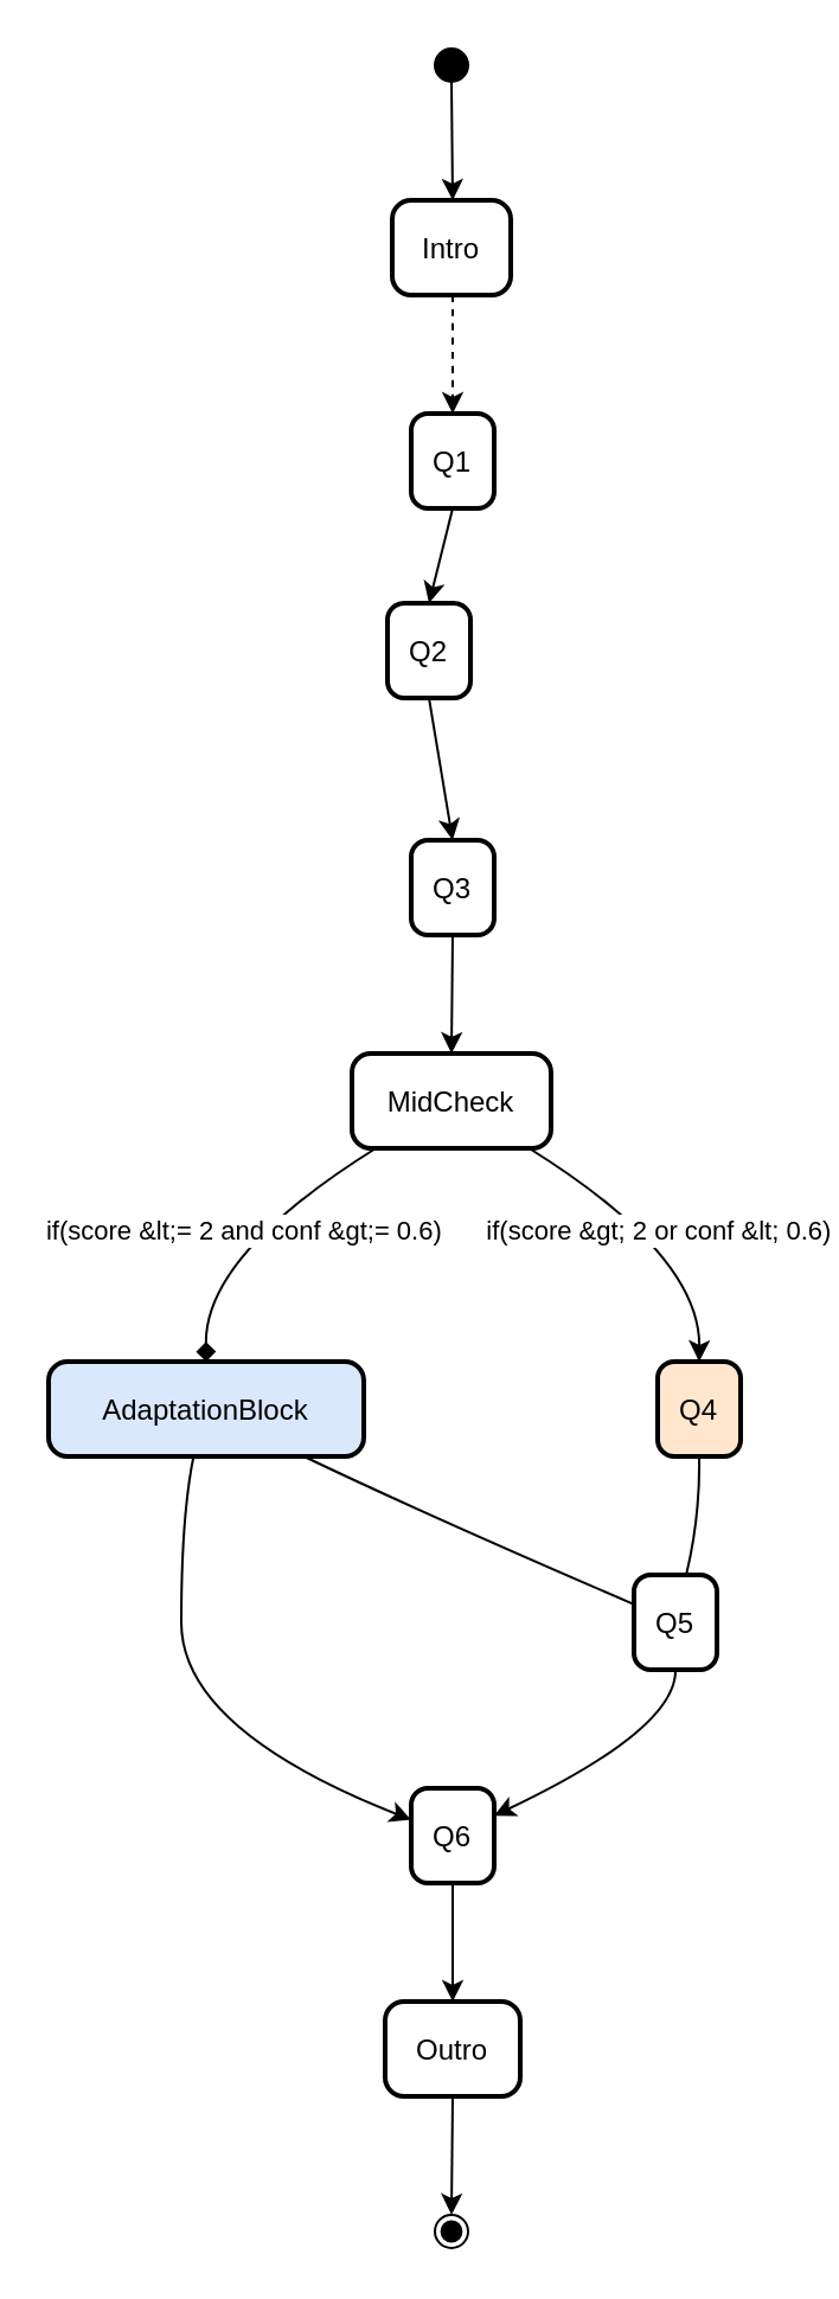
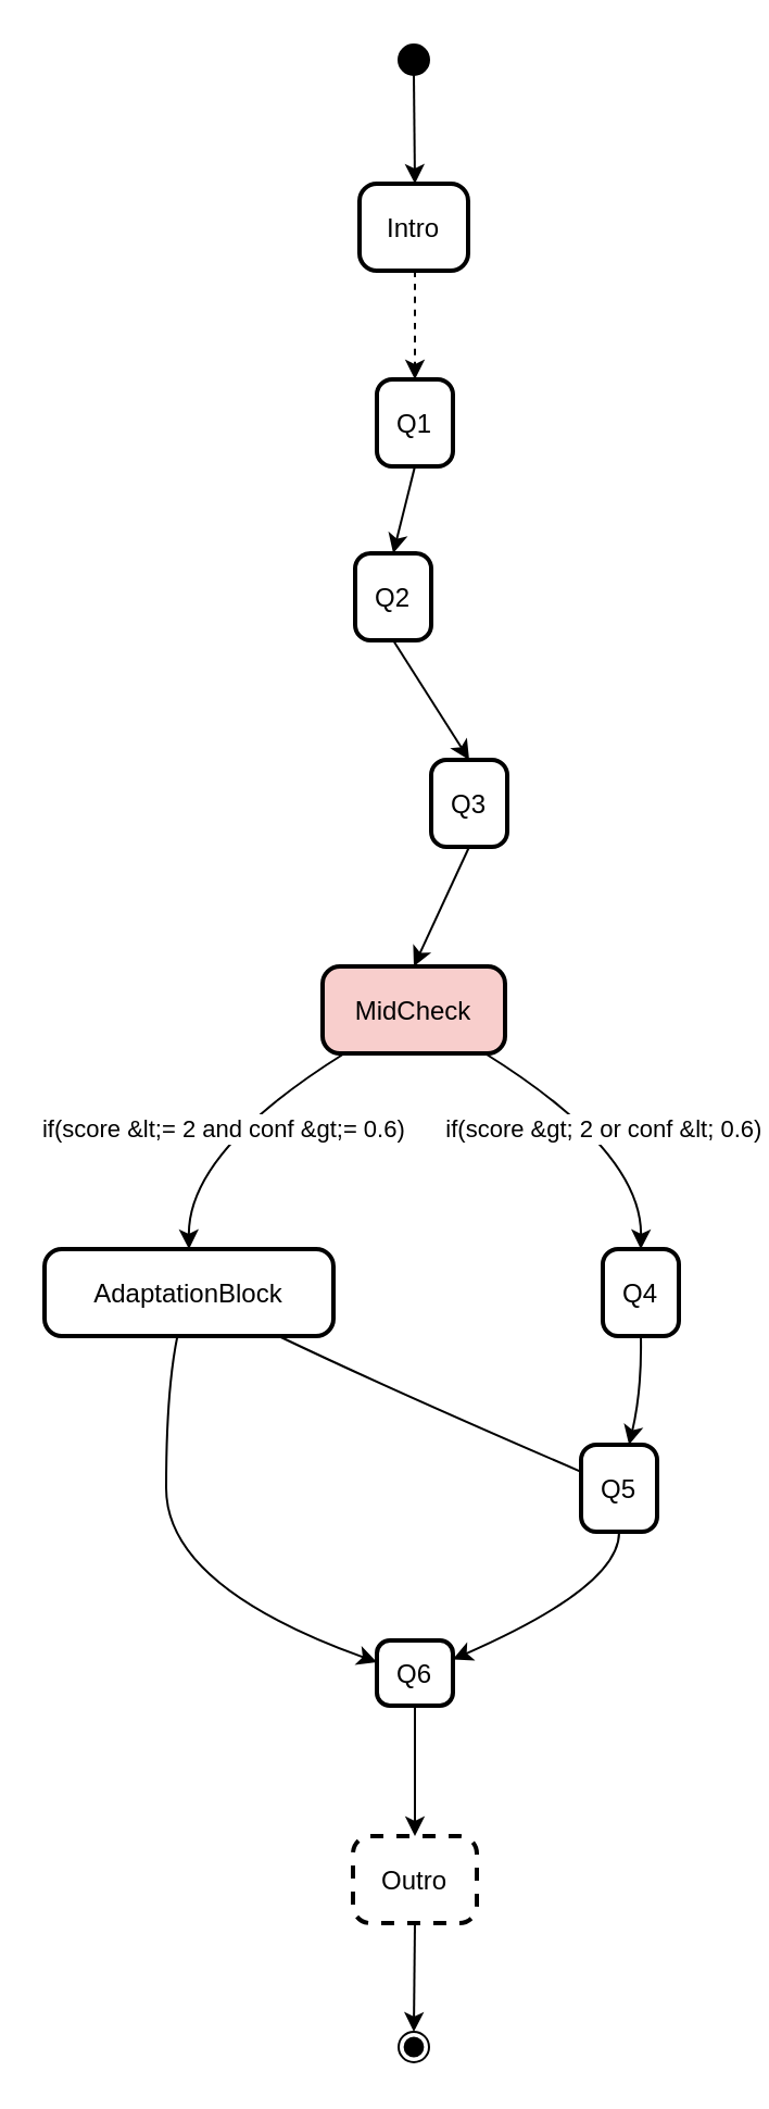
  <mxCell id="0" />
  <mxCell id="1" parent="0" />
  <mxCell id="2" value="" style="ellipse;fillColor=strokeColor;" vertex="1" parent="1"><mxGeometry x="183" y="20" width="14" height="14" as="geometry" /></mxCell>
  <mxCell id="3" value="Intro" style="rounded=1;arcSize=20;strokeWidth=2" vertex="1" parent="1"><mxGeometry x="165" y="84" width="50" height="40" as="geometry" /></mxCell>
  <mxCell id="4" value="Q1" style="rounded=1;arcSize=20;strokeWidth=2" vertex="1" parent="1"><mxGeometry x="173" y="174" width="35" height="40" as="geometry" /></mxCell>
  <mxCell id="5" value="Q2" style="rounded=1;arcSize=20;strokeWidth=2" vertex="1" parent="1"><mxGeometry x="163" y="254" width="35" height="40" as="geometry" /></mxCell>
- <mxCell id="6" value="Q3" style="rounded=1;arcSize=20;strokeWidth=2" vertex="1" parent="1"><mxGeometry x="173" y="354" width="35" height="40" as="geometry" /></mxCell>
- <mxCell id="7" value="MidCheck" style="rounded=1;arcSize=20;strokeWidth=2" vertex="1" parent="1"><mxGeometry x="148" y="444" width="84" height="40" as="geometry" /></mxCell>
- <mxCell id="8" value="Q4" style="rounded=1;arcSize=20;strokeWidth=2;fillColor=#ffe6cc;" vertex="1" parent="1"><mxGeometry x="277" y="574" width="35" height="40" as="geometry" /></mxCell>
- <mxCell id="9" value="AdaptationBlock" style="rounded=1;arcSize=20;strokeWidth=2;fillColor=#dae8fc;" vertex="1" parent="1"><mxGeometry x="20" y="574" width="133" height="40" as="geometry" /></mxCell>
+ <mxCell id="6" value="Q3" style="rounded=1;arcSize=20;strokeWidth=2" vertex="1" parent="1"><mxGeometry x="198" y="349" width="35" height="40" as="geometry" /></mxCell>
+ <mxCell id="7" value="MidCheck" style="rounded=1;arcSize=20;strokeWidth=2;fillColor=#f8cecc;" vertex="1" parent="1"><mxGeometry x="148" y="444" width="84" height="40" as="geometry" /></mxCell>
+ <mxCell id="8" value="Q4" style="rounded=1;arcSize=20;strokeWidth=2" vertex="1" parent="1"><mxGeometry x="277" y="574" width="35" height="40" as="geometry" /></mxCell>
+ <mxCell id="9" value="AdaptationBlock" style="rounded=1;arcSize=20;strokeWidth=2" vertex="1" parent="1"><mxGeometry x="20" y="574" width="133" height="40" as="geometry" /></mxCell>
  <mxCell id="10" value="Q5" style="rounded=1;arcSize=20;strokeWidth=2" vertex="1" parent="1"><mxGeometry x="267" y="664" width="35" height="40" as="geometry" /></mxCell>
- <mxCell id="11" value="Q6" style="rounded=1;arcSize=20;strokeWidth=2" vertex="1" parent="1"><mxGeometry x="173" y="754" width="35" height="40" as="geometry" /></mxCell>
- <mxCell id="12" value="Outro" style="rounded=1;arcSize=20;strokeWidth=2" vertex="1" parent="1"><mxGeometry x="162" y="844" width="57" height="40" as="geometry" /></mxCell>
+ <mxCell id="11" value="Q6" style="rounded=1;arcSize=20;strokeWidth=2" vertex="1" parent="1"><mxGeometry x="173" y="754" width="35" height="30" as="geometry" /></mxCell>
+ <mxCell id="12" value="Outro" style="rounded=1;arcSize=20;strokeWidth=2;dashed=1;" vertex="1" parent="1"><mxGeometry x="162" y="844" width="57" height="40" as="geometry" /></mxCell>
  <mxCell id="13" value="" style="ellipse;shape=endState;fillColor=strokeColor;" vertex="1" parent="1"><mxGeometry x="183" y="934" width="14" height="14" as="geometry" /></mxCell>
  <mxCell id="14" value="" style="curved=1;startArrow=none;;exitX=0.53;exitY=1;entryX=0.51;entryY=0;rounded=0;" edge="1" parent="1" source="2" target="3"><mxGeometry relative="1" as="geometry"><Array as="points" /></mxGeometry></mxCell>
  <mxCell id="15" value="" style="curved=1;startArrow=none;exitX=0.51;exitY=1;entryX=0.5;entryY=0;rounded=0;dashed=1;" edge="1" parent="1" source="3" target="4"><mxGeometry relative="1" as="geometry"><Array as="points" /></mxGeometry></mxCell>
  <mxCell id="16" value="" style="curved=1;startArrow=none;;exitX=0.5;exitY=1;entryX=0.5;entryY=0;rounded=0;" edge="1" parent="1" source="4" target="5"><mxGeometry relative="1" as="geometry"><Array as="points" /></mxGeometry></mxCell>
  <mxCell id="17" value="" style="curved=1;startArrow=none;;exitX=0.5;exitY=1;entryX=0.5;entryY=0;rounded=0;" edge="1" parent="1" source="5" target="6"><mxGeometry relative="1" as="geometry"><Array as="points" /></mxGeometry></mxCell>
  <mxCell id="18" value="" style="curved=1;startArrow=none;;exitX=0.5;exitY=1;entryX=0.5;entryY=0;rounded=0;" edge="1" parent="1" source="6" target="7"><mxGeometry relative="1" as="geometry"><Array as="points" /></mxGeometry></mxCell>
  <mxCell id="19" value="if(score &amp;gt; 2 or conf &amp;lt; 0.6)" style="curved=1;startArrow=none;;exitX=0.89;exitY=1;entryX=0.5;entryY=0;rounded=0;" edge="1" parent="1" source="7" target="8"><mxGeometry relative="1" as="geometry"><Array as="points"><mxPoint x="295" y="529" /></Array></mxGeometry></mxCell>
- <mxCell id="20" value="if(score &amp;lt;= 2 and conf &amp;gt;= 0.6)" style="curved=1;startArrow=none;exitX=0.12;exitY=1;entryX=0.5;entryY=0;rounded=0;endArrow=diamond;" edge="1" parent="1" source="7" target="9"><mxGeometry relative="1" as="geometry"><Array as="points"><mxPoint x="86" y="529" /></Array></mxGeometry></mxCell>
+ <mxCell id="20" value="if(score &amp;lt;= 2 and conf &amp;gt;= 0.6)" style="curved=1;startArrow=none;;exitX=0.12;exitY=1;entryX=0.5;entryY=0;rounded=0;" edge="1" parent="1" source="7" target="9"><mxGeometry relative="1" as="geometry"><Array as="points"><mxPoint x="86" y="529" /></Array></mxGeometry></mxCell>
  <mxCell id="21" value="" style="curved=1;startArrow=none;exitX=0.81;exitY=1;entryX=0;entryY=0.31;rounded=0;endArrow=none;" edge="1" parent="1" source="9" target="10"><mxGeometry relative="1" as="geometry"><Array as="points"><mxPoint x="180" y="639" /></Array></mxGeometry></mxCell>
  <mxCell id="22" value="" style="curved=1;startArrow=none;;exitX=0.46;exitY=1;entryX=-0.01;entryY=0.33;rounded=0;" edge="1" parent="1" source="9" target="11"><mxGeometry relative="1" as="geometry"><Array as="points"><mxPoint x="76" y="639" /><mxPoint x="76" y="729" /></Array></mxGeometry></mxCell>
- <mxCell id="23" value="" style="curved=1;startArrow=none;exitX=0.5;exitY=1;entryX=0.63;entryY=0;rounded=0;endArrow=none;" edge="1" parent="1" source="8" target="10"><mxGeometry relative="1" as="geometry"><Array as="points"><mxPoint x="295" y="639" /></Array></mxGeometry></mxCell>
+ <mxCell id="23" value="" style="curved=1;startArrow=none;;exitX=0.5;exitY=1;entryX=0.63;entryY=0;rounded=0;" edge="1" parent="1" source="8" target="10"><mxGeometry relative="1" as="geometry"><Array as="points"><mxPoint x="295" y="639" /></Array></mxGeometry></mxCell>
  <mxCell id="24" value="" style="curved=1;startArrow=none;;exitX=0.5;exitY=1;entryX=1;entryY=0.29;rounded=0;" edge="1" parent="1" source="10" target="11"><mxGeometry relative="1" as="geometry"><Array as="points"><mxPoint x="285" y="729" /></Array></mxGeometry></mxCell>
  <mxCell id="25" value="" style="curved=1;startArrow=none;;exitX=0.5;exitY=1;entryX=0.5;entryY=0;rounded=0;" edge="1" parent="1" source="11" target="12"><mxGeometry relative="1" as="geometry"><Array as="points" /></mxGeometry></mxCell>
  <mxCell id="26" value="" style="curved=1;startArrow=none;;exitX=0.5;exitY=1;entryX=0.53;entryY=0;rounded=0;" edge="1" parent="1" source="12" target="13"><mxGeometry relative="1" as="geometry"><Array as="points" /></mxGeometry></mxCell>
